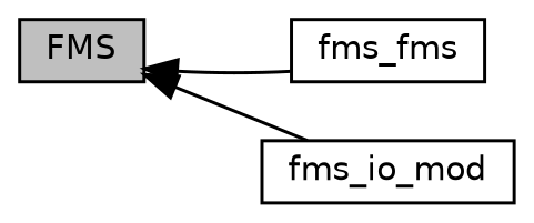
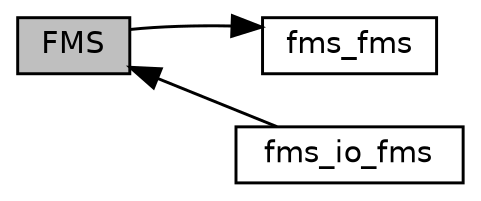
  digraph {
    rankdir=LR
    node [color=black fillcolor=white fontname=Helvetica fontsize=10 shape=box style=filled]
    edge [dir=back fontname=Helvetica fontsize=10 labelfontname=Helvetica labelfontsize=10 shape=plaintext style=solid]
-   n1 [height=0.2 label=fms_io_mod width=0.4]
+   n1 [height=0.2 label=fms_io_fms width=0.4]
    n2 [height=0.2 label=fms_fms width=0.4]
    n3 [fillcolor=grey75 fontcolor=black height=0.2 label=FMS width=0.4]
    n3 -> n1
-   n3 -> n2
+   n2 -> n3
  }
